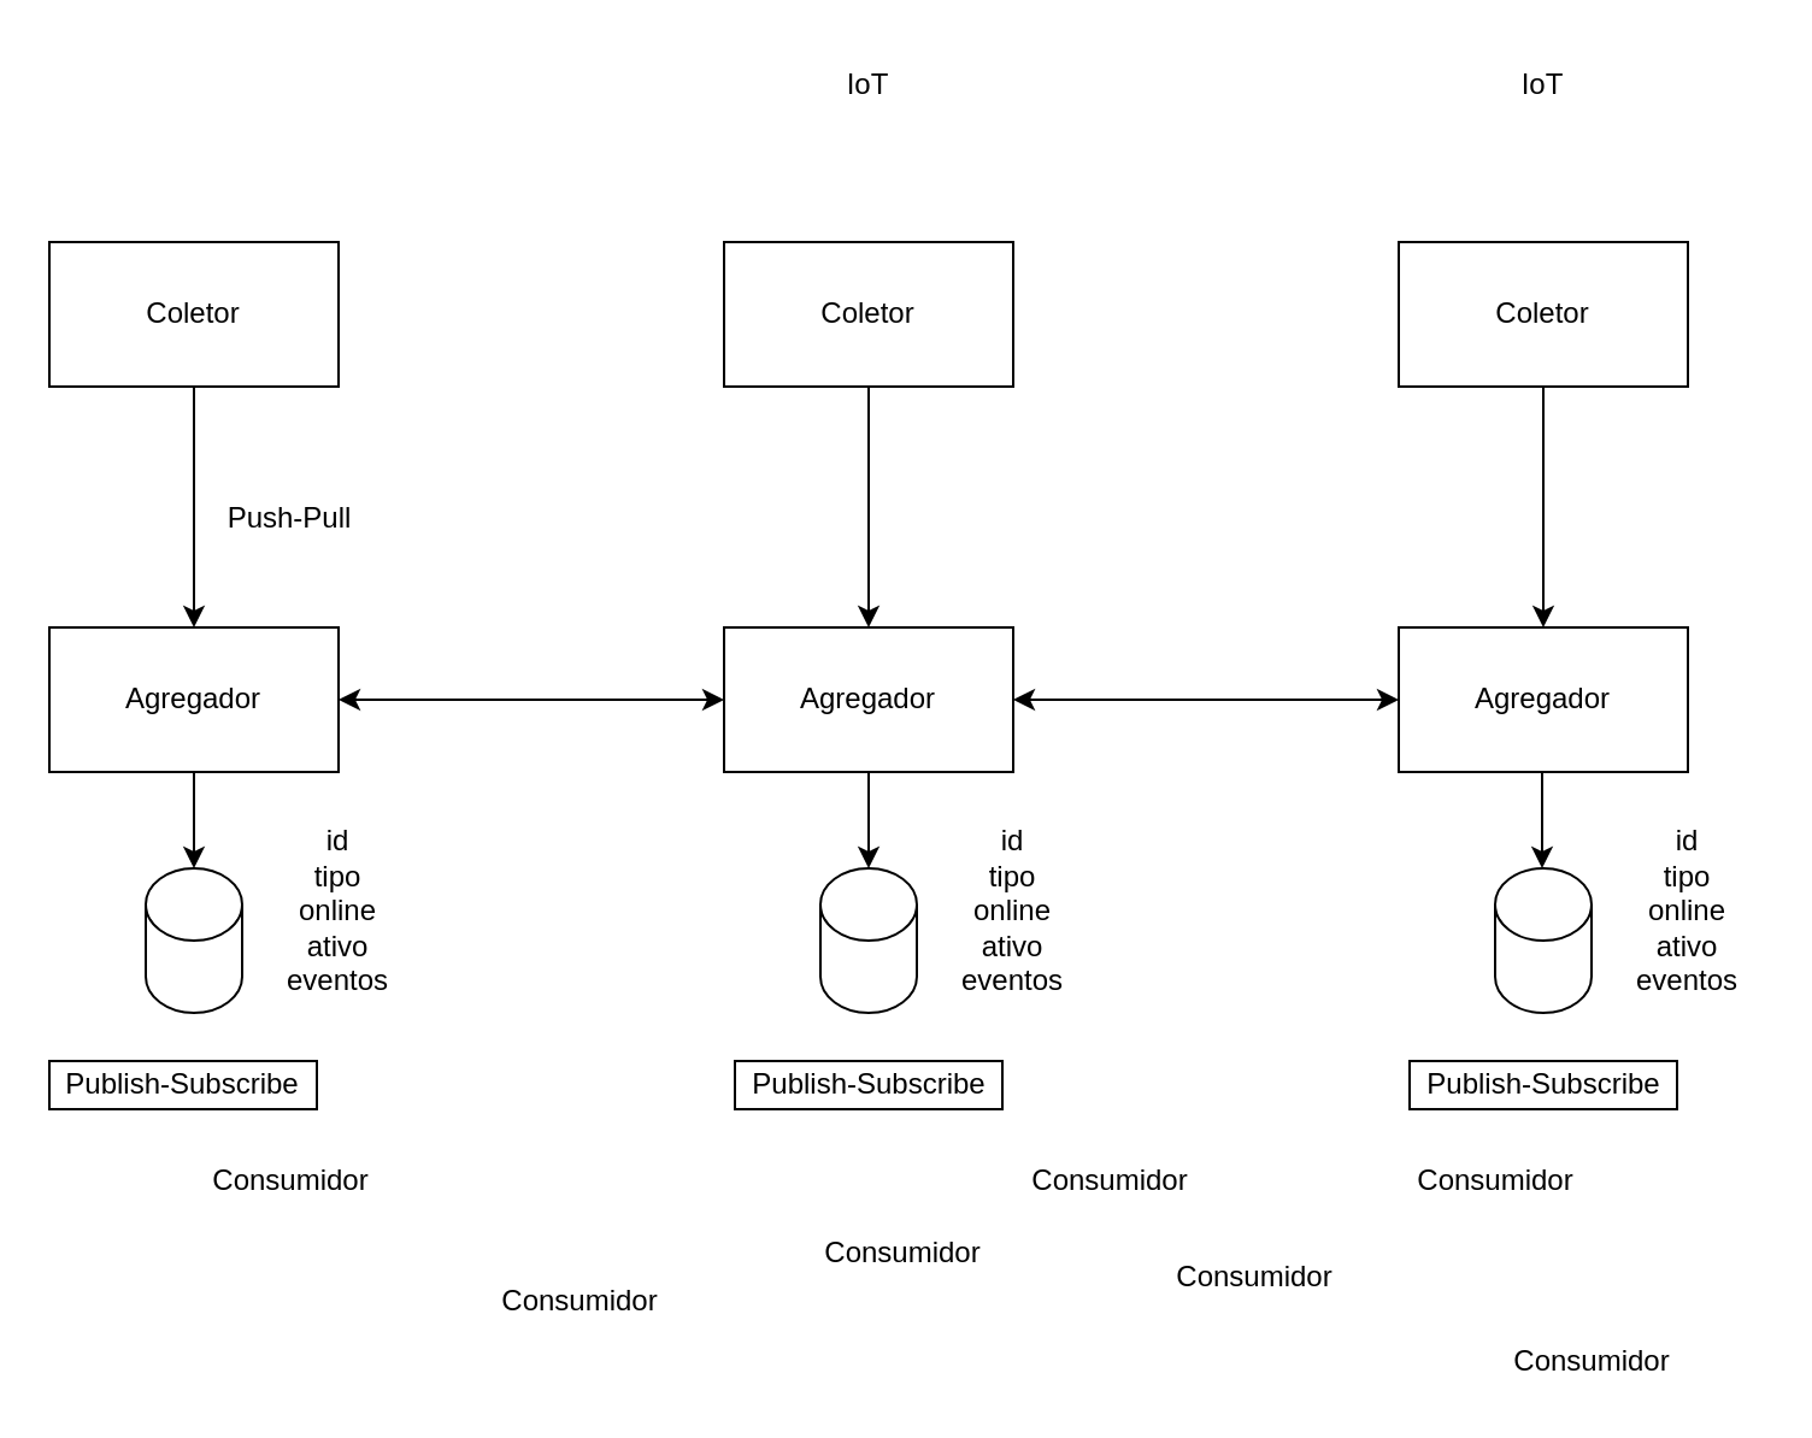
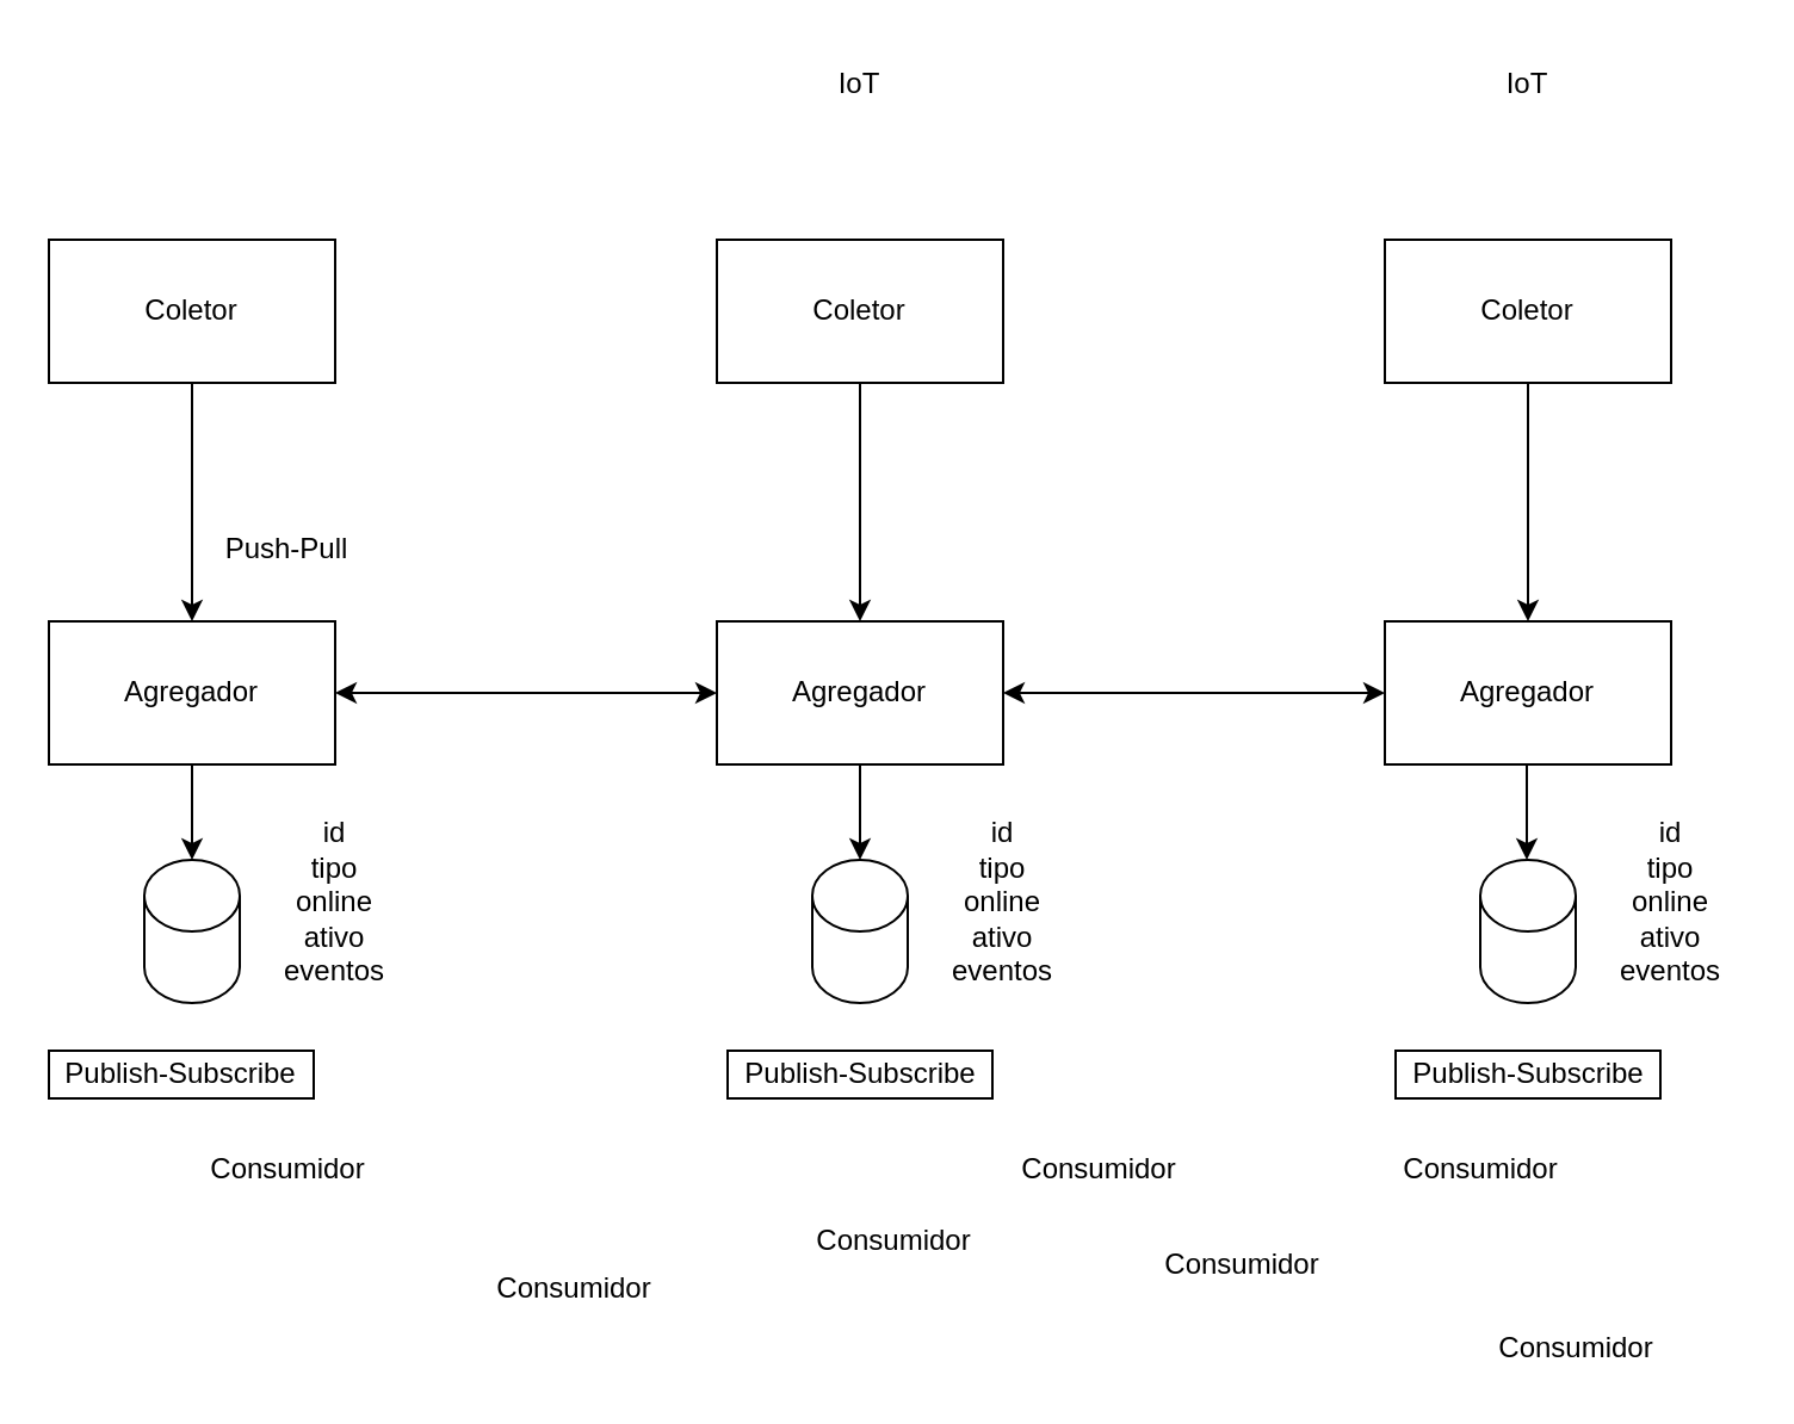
  <mxCell id="0" />
  <mxCell id="1" parent="0" />
  <mxCell id="2" style="edgeStyle=orthogonalEdgeStyle;rounded=0;orthogonalLoop=1;jettySize=auto;html=1;exitX=0.5;exitY=1;exitDx=0;exitDy=0;entryX=0.5;entryY=0;entryDx=0;entryDy=0;" edge="1" parent="1" source="3" target="8"><mxGeometry relative="1" as="geometry" /></mxCell>
  <mxCell id="3" value="&lt;div&gt;Coletor&lt;/div&gt;" style="rounded=0;whiteSpace=wrap;html=1;" vertex="1" parent="1"><mxGeometry x="20" y="100" width="120" height="60" as="geometry" /></mxCell>
  <mxCell id="4" style="edgeStyle=orthogonalEdgeStyle;rounded=0;orthogonalLoop=1;jettySize=auto;html=1;exitX=0.5;exitY=1;exitDx=0;exitDy=0;" edge="1" parent="1" source="5" target="9"><mxGeometry relative="1" as="geometry" /></mxCell>
  <mxCell id="5" value="&lt;div&gt;Coletor&lt;/div&gt;" style="rounded=0;whiteSpace=wrap;html=1;" vertex="1" parent="1"><mxGeometry x="300" y="100" width="120" height="60" as="geometry" /></mxCell>
  <mxCell id="6" style="edgeStyle=orthogonalEdgeStyle;rounded=0;orthogonalLoop=1;jettySize=auto;html=1;exitX=0.5;exitY=1;exitDx=0;exitDy=0;" edge="1" parent="1" source="7" target="10"><mxGeometry relative="1" as="geometry" /></mxCell>
  <mxCell id="7" value="&lt;div&gt;Coletor&lt;/div&gt;" style="rounded=0;whiteSpace=wrap;html=1;" vertex="1" parent="1"><mxGeometry x="580" y="100" width="120" height="60" as="geometry" /></mxCell>
  <mxCell id="8" value="Agregador" style="rounded=0;whiteSpace=wrap;html=1;" vertex="1" parent="1"><mxGeometry x="20" y="260" width="120" height="60" as="geometry" /></mxCell>
  <mxCell id="9" value="Agregador" style="rounded=0;whiteSpace=wrap;html=1;" vertex="1" parent="1"><mxGeometry x="300" y="260" width="120" height="60" as="geometry" /></mxCell>
  <mxCell id="10" value="Agregador" style="rounded=0;whiteSpace=wrap;html=1;" vertex="1" parent="1"><mxGeometry x="580" y="260" width="120" height="60" as="geometry" /></mxCell>
  <mxCell id="11" value="" style="endArrow=classic;startArrow=classic;html=1;rounded=0;exitX=1;exitY=0.5;exitDx=0;exitDy=0;entryX=0;entryY=0.5;entryDx=0;entryDy=0;" edge="1" parent="1" source="8" target="9"><mxGeometry width="50" height="50" relative="1" as="geometry"><mxPoint x="350" y="350" as="sourcePoint" /><mxPoint x="400" y="300" as="targetPoint" /><Array as="points"><mxPoint x="220" y="290" /></Array></mxGeometry></mxCell>
  <mxCell id="12" value="" style="endArrow=classic;startArrow=classic;html=1;rounded=0;entryX=1;entryY=0.5;entryDx=0;entryDy=0;exitX=0;exitY=0.5;exitDx=0;exitDy=0;" edge="1" parent="1" source="10" target="9"><mxGeometry width="50" height="50" relative="1" as="geometry"><mxPoint x="350" y="350" as="sourcePoint" /><mxPoint x="400" y="300" as="targetPoint" /></mxGeometry></mxCell>
  <mxCell id="13" value="IoT" style="text;html=1;strokeColor=none;fillColor=none;align=center;verticalAlign=middle;whiteSpace=wrap;rounded=0;" vertex="1" parent="1"><mxGeometry x="330" y="20" width="60" height="30" as="geometry" /></mxCell>
  <mxCell id="14" value="IoT" style="text;html=1;strokeColor=none;fillColor=none;align=center;verticalAlign=middle;whiteSpace=wrap;rounded=0;" vertex="1" parent="1"><mxGeometry x="610" y="20" width="60" height="30" as="geometry" /></mxCell>
  <mxCell id="15" value="&lt;div&gt;Consumidor&lt;/div&gt;" style="text;html=1;align=center;verticalAlign=middle;resizable=0;points=[];autosize=1;strokeColor=none;fillColor=none;" vertex="1" parent="1"><mxGeometry x="334" y="510" width="80" height="20" as="geometry" /></mxCell>
  <mxCell id="16" value="&lt;div&gt;Publish-Subscribe&lt;/div&gt;" style="rounded=0;whiteSpace=wrap;html=1;" vertex="1" parent="1"><mxGeometry x="20" y="440" width="111" height="20" as="geometry" /></mxCell>
  <mxCell id="17" value="&lt;div&gt;Consumidor&lt;/div&gt;" style="text;html=1;align=center;verticalAlign=middle;resizable=0;points=[];autosize=1;strokeColor=none;fillColor=none;" vertex="1" parent="1"><mxGeometry x="200" y="530" width="80" height="20" as="geometry" /></mxCell>
  <mxCell id="18" value="&lt;div&gt;Consumidor&lt;/div&gt;" style="text;html=1;align=center;verticalAlign=middle;resizable=0;points=[];autosize=1;strokeColor=none;fillColor=none;" vertex="1" parent="1"><mxGeometry x="480" y="520" width="80" height="20" as="geometry" /></mxCell>
  <mxCell id="19" value="&lt;div&gt;Consumidor&lt;/div&gt;" style="text;html=1;align=center;verticalAlign=middle;resizable=0;points=[];autosize=1;strokeColor=none;fillColor=none;" vertex="1" parent="1"><mxGeometry x="80" y="480" width="80" height="20" as="geometry" /></mxCell>
  <mxCell id="20" value="&lt;div&gt;Consumidor&lt;/div&gt;" style="text;html=1;align=center;verticalAlign=middle;resizable=0;points=[];autosize=1;strokeColor=none;fillColor=none;" vertex="1" parent="1"><mxGeometry x="580" y="480" width="80" height="20" as="geometry" /></mxCell>
  <mxCell id="21" value="&lt;div&gt;Consumidor&lt;/div&gt;" style="text;html=1;align=center;verticalAlign=middle;resizable=0;points=[];autosize=1;strokeColor=none;fillColor=none;" vertex="1" parent="1"><mxGeometry x="620" y="555" width="80" height="20" as="geometry" /></mxCell>
  <mxCell id="22" value="&lt;div&gt;Consumidor&lt;/div&gt;" style="text;html=1;align=center;verticalAlign=middle;resizable=0;points=[];autosize=1;strokeColor=none;fillColor=none;" vertex="1" parent="1"><mxGeometry x="420" y="480" width="80" height="20" as="geometry" /></mxCell>
  <mxCell id="23" value="" style="shape=cylinder3;whiteSpace=wrap;html=1;boundedLbl=1;backgroundOutline=1;size=15;" vertex="1" parent="1"><mxGeometry x="60" y="360" width="40" height="60" as="geometry" /></mxCell>
  <mxCell id="24" value="" style="shape=cylinder3;whiteSpace=wrap;html=1;boundedLbl=1;backgroundOutline=1;size=15;" vertex="1" parent="1"><mxGeometry x="340" y="360" width="40" height="60" as="geometry" /></mxCell>
  <mxCell id="25" value="" style="shape=cylinder3;whiteSpace=wrap;html=1;boundedLbl=1;backgroundOutline=1;size=15;" vertex="1" parent="1"><mxGeometry x="620" y="360" width="40" height="60" as="geometry" /></mxCell>
  <mxCell id="26" value="" style="endArrow=classic;html=1;rounded=0;entryX=0.5;entryY=0;entryDx=0;entryDy=0;exitX=0.5;exitY=1;exitDx=0;exitDy=0;entryPerimeter=0;" edge="1" parent="1" source="8" target="23"><mxGeometry width="50" height="50" relative="1" as="geometry"><mxPoint x="350" y="300" as="sourcePoint" /><mxPoint x="400" y="250" as="targetPoint" /></mxGeometry></mxCell>
  <mxCell id="27" value="" style="endArrow=classic;html=1;rounded=0;entryX=0.5;entryY=0;entryDx=0;entryDy=0;exitX=0.5;exitY=1;exitDx=0;exitDy=0;entryPerimeter=0;" edge="1" parent="1" source="9" target="24"><mxGeometry width="50" height="50" relative="1" as="geometry"><mxPoint x="90" y="330" as="sourcePoint" /><mxPoint x="90" y="370" as="targetPoint" /><Array as="points" /></mxGeometry></mxCell>
  <mxCell id="28" value="" style="endArrow=classic;html=1;rounded=0;entryX=0.5;entryY=0;entryDx=0;entryDy=0;exitX=0.5;exitY=1;exitDx=0;exitDy=0;entryPerimeter=0;" edge="1" parent="1"><mxGeometry width="50" height="50" relative="1" as="geometry"><mxPoint x="639.5" y="320" as="sourcePoint" /><mxPoint x="639.5" y="360" as="targetPoint" /></mxGeometry></mxCell>
  <mxCell id="29" value="&lt;div&gt;id&lt;/div&gt;&lt;div&gt;tipo&lt;br&gt;&lt;/div&gt;&lt;div&gt;online&lt;/div&gt;&lt;div&gt;ativo&lt;/div&gt;&lt;div&gt;eventos&lt;br&gt;&lt;/div&gt;&lt;div&gt;&lt;br&gt;&lt;/div&gt;" style="text;html=1;strokeColor=none;fillColor=none;align=center;verticalAlign=middle;whiteSpace=wrap;rounded=0;" vertex="1" parent="1"><mxGeometry x="110" y="370" width="60" height="30" as="geometry" /></mxCell>
  <mxCell id="30" style="edgeStyle=orthogonalEdgeStyle;rounded=0;orthogonalLoop=1;jettySize=auto;html=1;exitX=0.5;exitY=1;exitDx=0;exitDy=0;" edge="1" parent="1" source="29" target="29"><mxGeometry relative="1" as="geometry" /></mxCell>
  <mxCell id="31" value="&lt;div&gt;id&lt;/div&gt;&lt;div&gt;tipo&lt;br&gt;&lt;/div&gt;&lt;div&gt;online&lt;/div&gt;&lt;div&gt;ativo&lt;/div&gt;&lt;div&gt;eventos&lt;br&gt;&lt;/div&gt;&lt;div&gt;&lt;br&gt;&lt;/div&gt;" style="text;html=1;strokeColor=none;fillColor=none;align=center;verticalAlign=middle;whiteSpace=wrap;rounded=0;" vertex="1" parent="1"><mxGeometry x="390" y="370" width="60" height="30" as="geometry" /></mxCell>
  <mxCell id="32" value="&lt;div&gt;id&lt;/div&gt;&lt;div&gt;tipo&lt;br&gt;&lt;/div&gt;&lt;div&gt;online&lt;/div&gt;&lt;div&gt;ativo&lt;/div&gt;&lt;div&gt;eventos&lt;br&gt;&lt;/div&gt;&lt;div&gt;&lt;br&gt;&lt;/div&gt;" style="text;html=1;strokeColor=none;fillColor=none;align=center;verticalAlign=middle;whiteSpace=wrap;rounded=0;" vertex="1" parent="1"><mxGeometry x="670" y="370" width="60" height="30" as="geometry" /></mxCell>
  <mxCell id="33" value="&lt;div&gt;Publish-Subscribe&lt;/div&gt;" style="rounded=0;whiteSpace=wrap;html=1;" vertex="1" parent="1"><mxGeometry x="304.5" y="440" width="111" height="20" as="geometry" /></mxCell>
  <mxCell id="34" value="&lt;div&gt;Publish-Subscribe&lt;/div&gt;" style="rounded=0;whiteSpace=wrap;html=1;" vertex="1" parent="1"><mxGeometry x="584.5" y="440" width="111" height="20" as="geometry" /></mxCell>
- <mxCell id="35" value="&lt;div&gt;Push-Pull&lt;/div&gt;" style="text;html=1;strokeColor=none;fillColor=none;align=center;verticalAlign=middle;whiteSpace=wrap;rounded=0;" vertex="1" parent="1"><mxGeometry x="90" y="200" width="60" height="30" as="geometry" /></mxCell>
+ <mxCell id="35" value="&lt;div&gt;Push-Pull&lt;/div&gt;" style="text;html=1;strokeColor=none;fillColor=none;align=center;verticalAlign=middle;whiteSpace=wrap;rounded=0;" vertex="1" parent="1"><mxGeometry x="90" y="215" width="60" height="30" as="geometry" /></mxCell>
